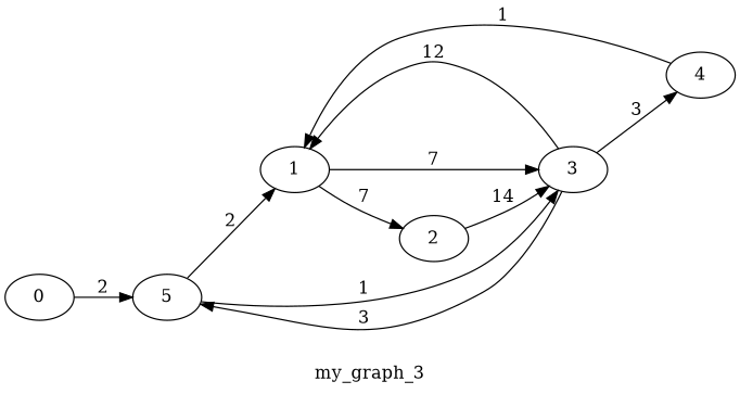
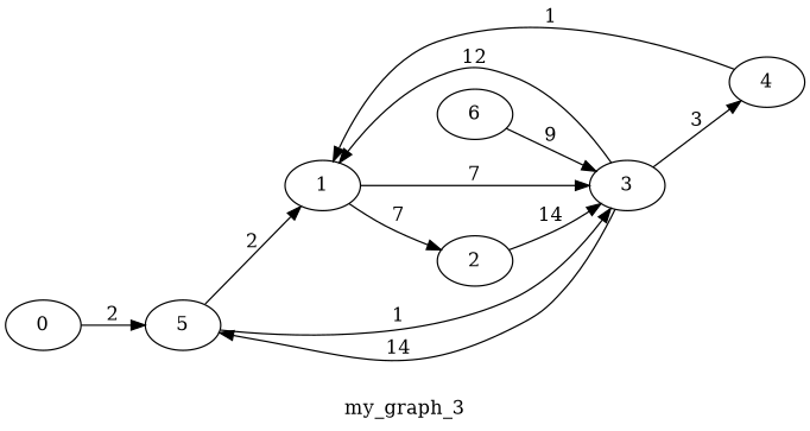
  digraph {
    label=my_graph_3
    rankdir=LR
    0
    5
    1
    3
    2
    4
+   6
    0 -> 5 [label=2]
    5 -> 1 [label=2]
    5 -> 3 [label=1]
    1 -> 3 [label=7]
    1 -> 2 [label=7]
-   3 -> 5 [label=3]
+   3 -> 5 [label=14]
    3 -> 1 [label=12]
    3 -> 4 [label=3]
    2 -> 3 [label=14]
    4 -> 1 [label=1]
+   6 -> 3 [label=9]
  }
